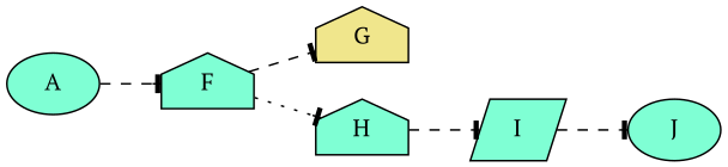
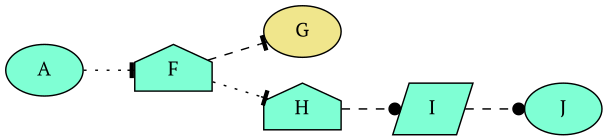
  digraph {
    fontname="PT Serif"
    rankdir=LR
    node [fillcolor=aquamarine fontname="PT Serif" shape=house style=filled]
    edge [arrowhead=tee fontname="PT Serif" style=dashed]
    F
    A [shape=ellipse]
-   G [fillcolor=khaki]
+   G [fillcolor=khaki shape=ellipse]
    H
    I [shape=parallelogram]
    J [shape=ellipse]
    F -> G
    F -> H [style=dotted]
-   A -> F
-   H -> I
-   I -> J
+   A -> F [style=dotted]
+   H -> I [arrowhead=dot]
+   I -> J [arrowhead=dot]
  }
